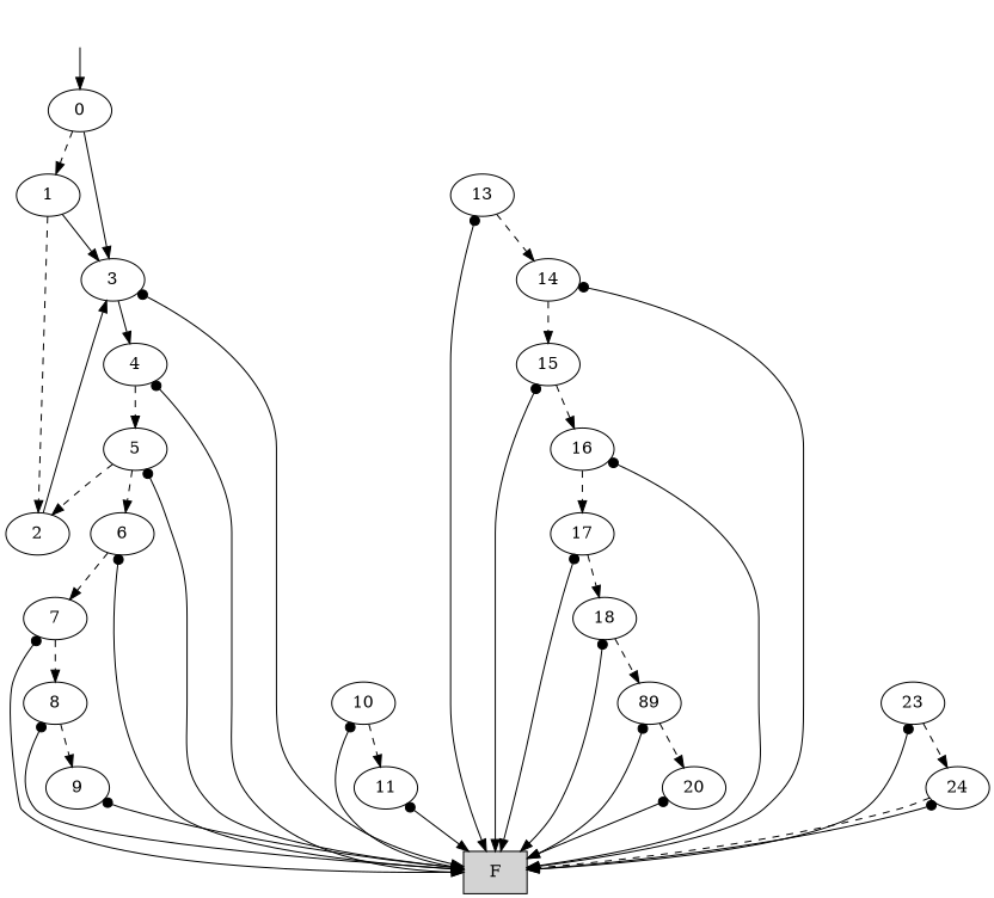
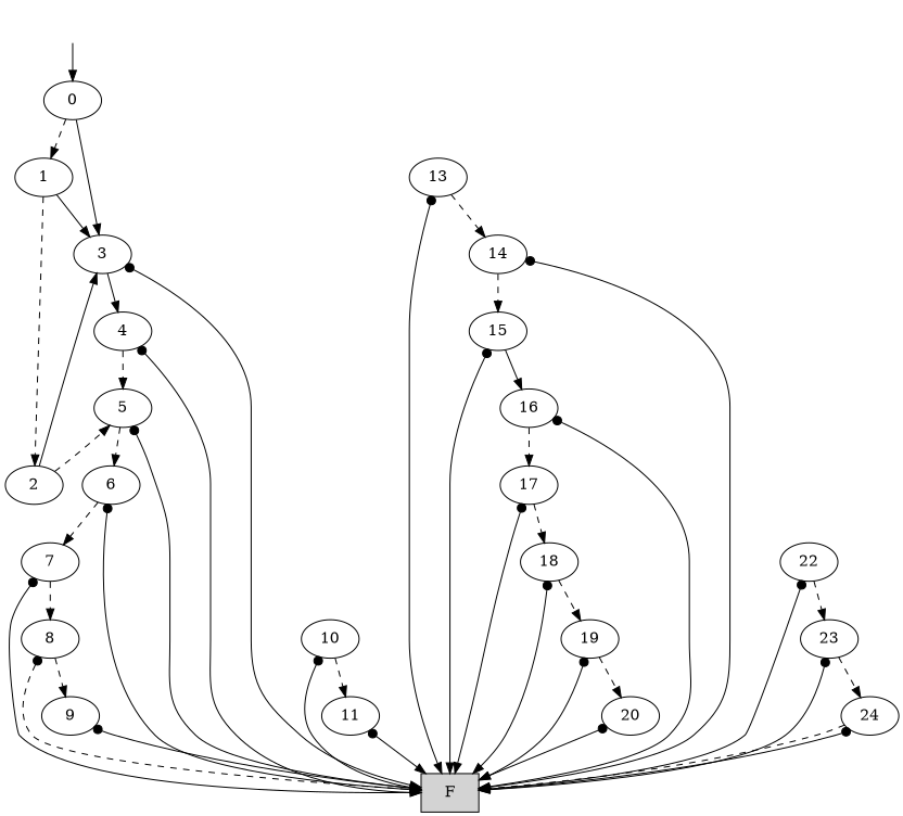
  digraph {
    edge [dir=both style=solid]
    root [style=invis]
    n2 [label=0]
    n3 [label=1]
    n4 [label=3]
    n5 [label=2]
    n6 [label=F shape=box style=filled]
    n7 [label=4]
    n8 [label=5]
    n9 [label=6]
    n10 [label=7]
    n11 [label=8]
    n12 [label=9]
    n13 [label=10]
    n14 [label=11]
    n15 [label=13]
    n16 [label=14]
    n17 [label=15]
    n18 [label=16]
    n19 [label=17]
    n20 [label=18]
-   n21 [label=89]
+   n21 [label=19]
    n22 [label=20]
+   n23 [label=22]
    n24 [label=23]
    n25 [label=24]
    root -> n2 [arrowtail=none]
    n2 -> n3 [dir=forward style=dashed]
    n2 -> n4 [arrowtail=none]
    n3 -> n4 [arrowtail=none]
    n3 -> n5 [dir=forward style=dashed]
    n4 -> n6 [arrowtail=dot]
    n4 -> n7 [dir=forward]
    n5 -> n4 [arrowtail=none]
-   n8 -> n5 [dir=forward style=dashed]
+   n5 -> n8 [dir=forward style=dashed]
    n7 -> n6 [arrowtail=dot]
    n7 -> n8 [dir=forward style=dashed]
    n8 -> n6 [arrowtail=dot]
    n8 -> n9 [dir=forward style=dashed]
    n9 -> n6 [arrowtail=dot]
    n9 -> n10 [dir=forward style=dashed]
    n10 -> n6 [arrowtail=dot]
    n10 -> n11 [dir=forward style=dashed]
-   n11 -> n6 [arrowtail=dot]
+   n11 -> n6 [arrowtail=dot style=dashed]
    n11 -> n12 [dir=forward style=dashed]
    n12 -> n6 [arrowtail=dot]
    n13 -> n6 [arrowtail=dot]
    n13 -> n14 [dir=forward style=dashed]
    n14 -> n6 [arrowtail=dot]
    n15 -> n6 [arrowtail=dot]
    n15 -> n16 [dir=forward style=dashed]
    n16 -> n6 [arrowtail=dot]
    n16 -> n17 [dir=forward style=dashed]
    n17 -> n6 [arrowtail=dot]
-   n17 -> n18 [dir=forward style=dashed]
+   n17 -> n18 [dir=forward]
    n18 -> n6 [arrowtail=dot]
    n18 -> n19 [dir=forward style=dashed]
    n19 -> n6 [arrowtail=dot]
    n19 -> n20 [dir=forward style=dashed]
    n20 -> n6 [arrowtail=dot]
    n20 -> n21 [dir=forward style=dashed]
    n21 -> n6 [arrowtail=dot]
    n21 -> n22 [dir=forward style=dashed]
    n22 -> n6 [arrowtail=dot]
+   n23 -> n6 [arrowtail=dot]
+   n23 -> n24 [dir=forward style=dashed]
    n24 -> n6 [arrowtail=dot]
    n24 -> n25 [dir=forward style=dashed]
    n25 -> n6 [dir=forward style=dashed]
    n25 -> n6 [arrowtail=dot]
  }
